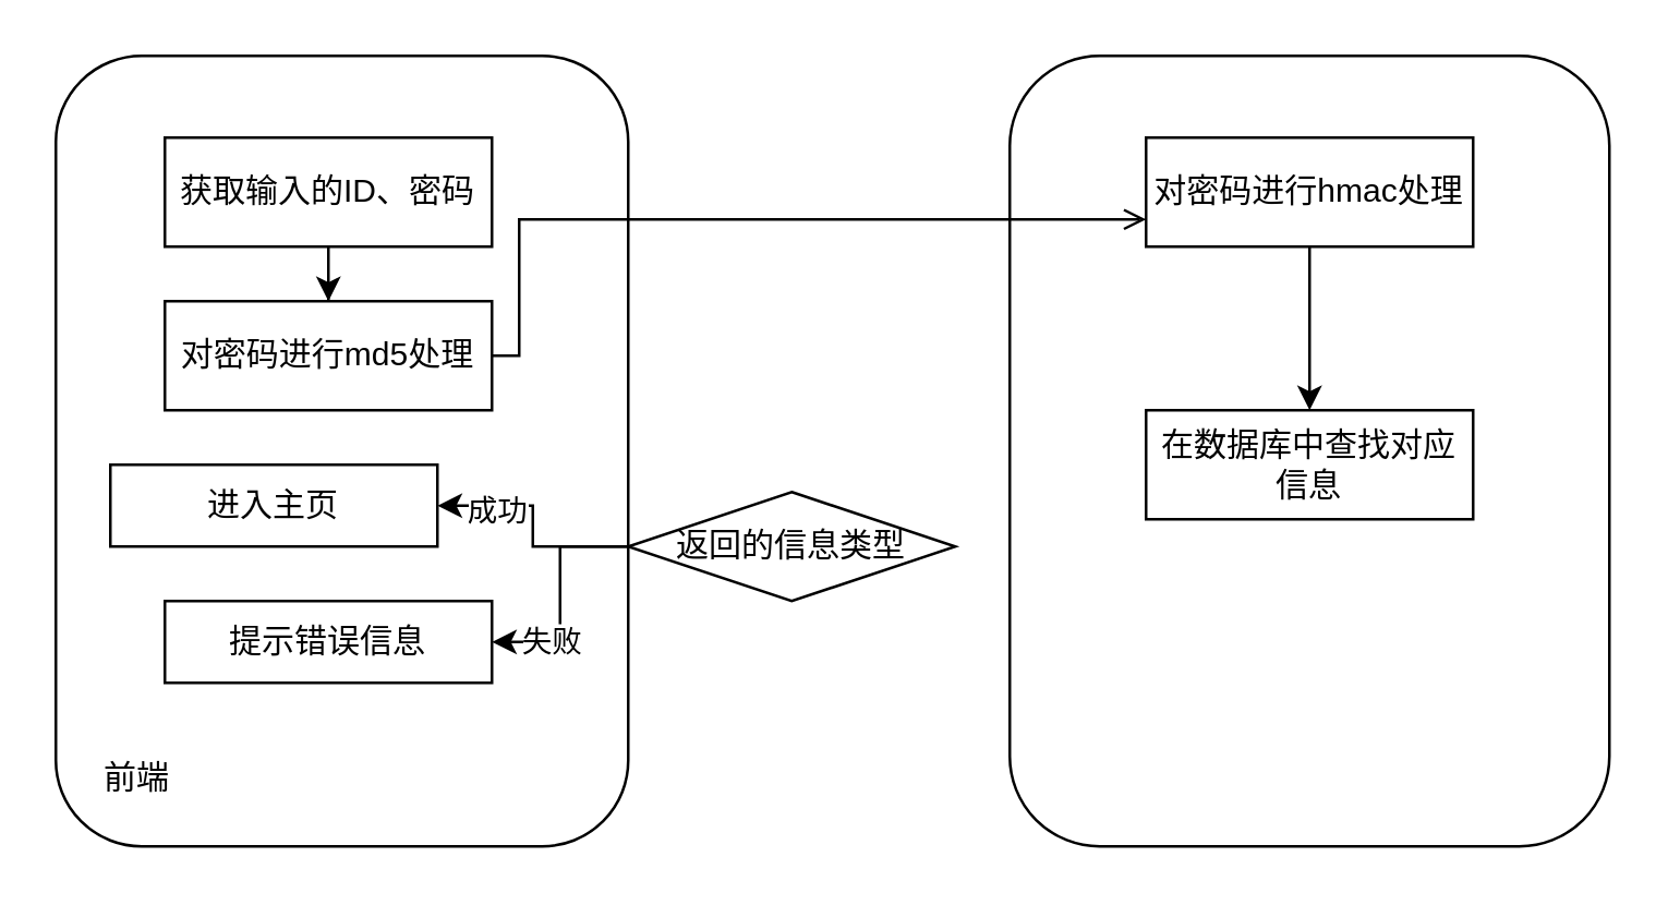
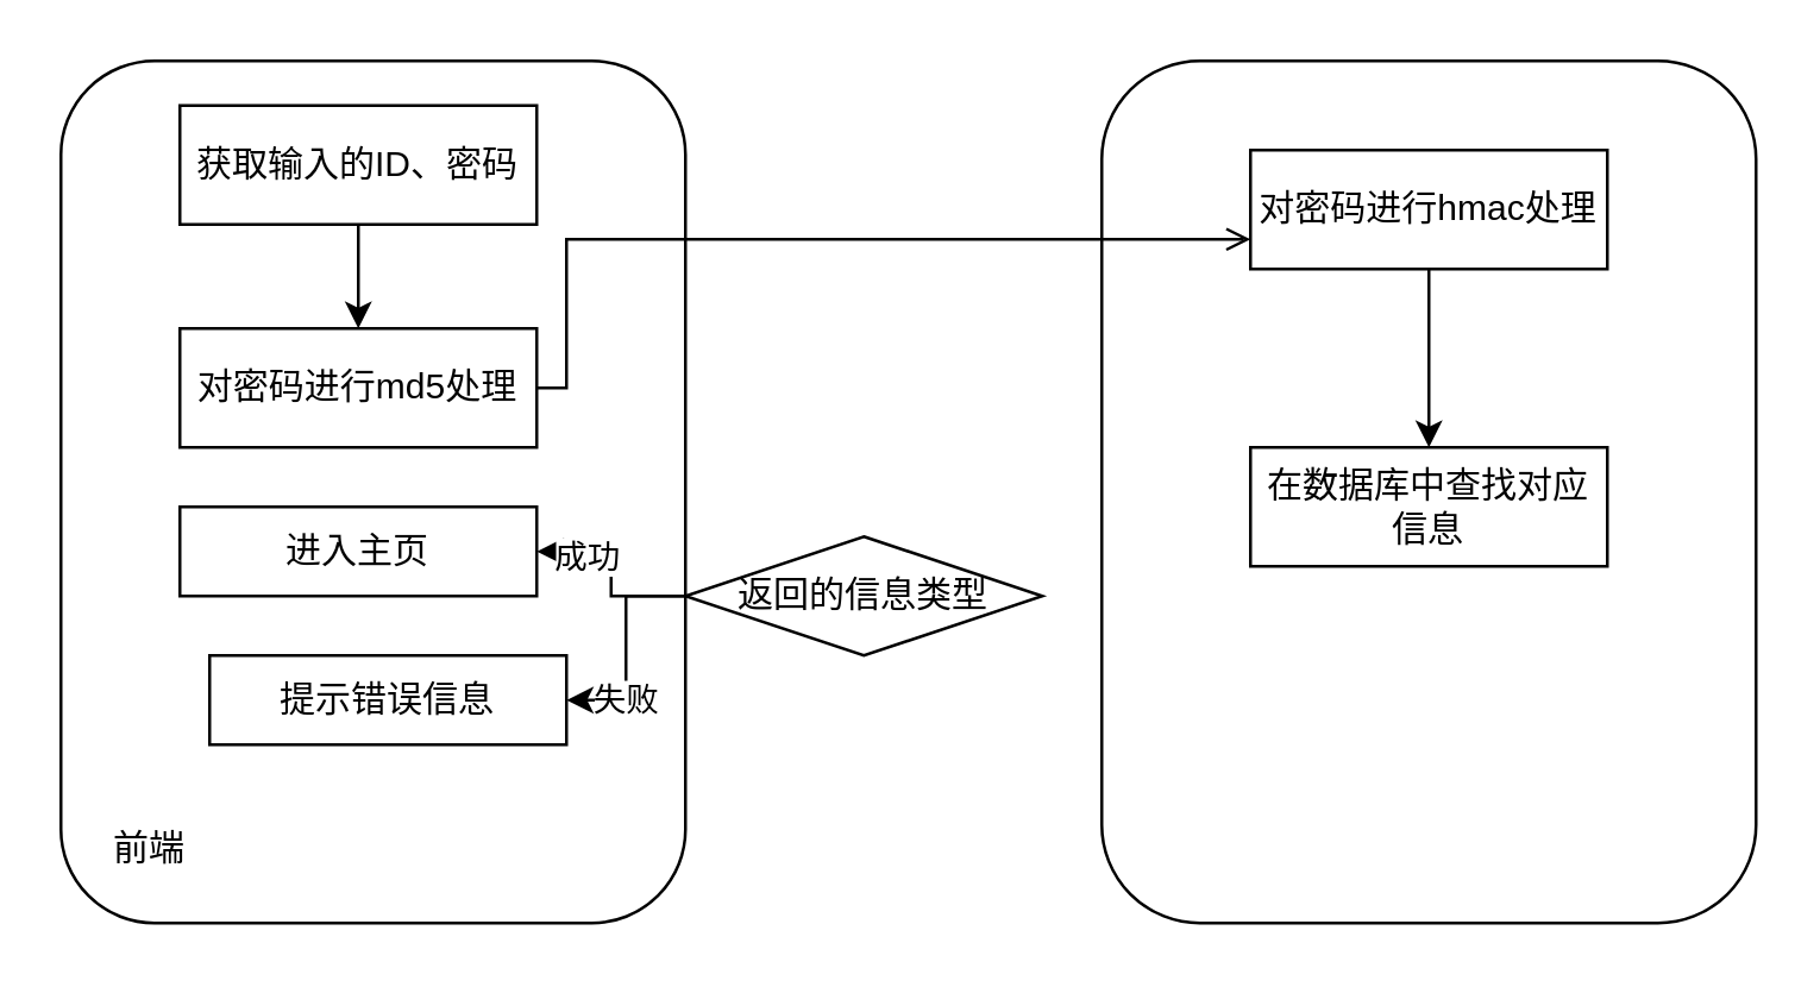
  <mxCell id="0" />
  <mxCell id="1" parent="0" />
  <mxCell id="2" value="" style="rounded=1;whiteSpace=wrap;html=1;" vertex="1" parent="1"><mxGeometry x="20" y="20" width="210" height="290" as="geometry" /></mxCell>
  <mxCell id="3" value="" style="rounded=1;whiteSpace=wrap;html=1;" vertex="1" parent="1"><mxGeometry x="370" y="20" width="220" height="290" as="geometry" /></mxCell>
  <mxCell id="4" value="前端" style="text;html=1;strokeColor=none;fillColor=none;align=center;verticalAlign=middle;whiteSpace=wrap;rounded=0;" vertex="1" parent="1"><mxGeometry x="20" y="270" width="60" height="30" as="geometry" /></mxCell>
  <mxCell id="5" value="" style="edgeStyle=orthogonalEdgeStyle;rounded=0;orthogonalLoop=1;jettySize=auto;html=1;" edge="1" parent="1" source="6" target="8"><mxGeometry relative="1" as="geometry" /></mxCell>
- <mxCell id="6" value="获取输入的ID、密码" style="rounded=0;whiteSpace=wrap;html=1;" vertex="1" parent="1"><mxGeometry x="60" y="50" width="120" height="40" as="geometry" /></mxCell>
+ <mxCell id="6" value="获取输入的ID、密码" style="rounded=0;whiteSpace=wrap;html=1;" vertex="1" parent="1"><mxGeometry x="60" y="35" width="120" height="40" as="geometry" /></mxCell>
  <mxCell id="7" value="" style="edgeStyle=orthogonalEdgeStyle;rounded=0;orthogonalLoop=1;jettySize=auto;html=1;endArrow=open;" edge="1" parent="1" source="8" target="10"><mxGeometry relative="1" as="geometry"><Array as="points"><mxPoint x="190" y="130" /><mxPoint x="190" y="80" /></Array></mxGeometry></mxCell>
  <mxCell id="8" value="对密码进行md5处理" style="whiteSpace=wrap;html=1;rounded=0;" vertex="1" parent="1"><mxGeometry x="60" y="110" width="120" height="40" as="geometry" /></mxCell>
  <mxCell id="9" value="" style="edgeStyle=orthogonalEdgeStyle;rounded=0;orthogonalLoop=1;jettySize=auto;html=1;" edge="1" parent="1" source="10" target="11"><mxGeometry relative="1" as="geometry" /></mxCell>
  <mxCell id="10" value="对密码进行hmac处理" style="whiteSpace=wrap;html=1;rounded=0;" vertex="1" parent="1"><mxGeometry x="420" y="50" width="120" height="40" as="geometry" /></mxCell>
  <mxCell id="11" value="在数据库中查找对应信息" style="whiteSpace=wrap;html=1;rounded=0;" vertex="1" parent="1"><mxGeometry x="420" y="150" width="120" height="40" as="geometry" /></mxCell>
  <mxCell id="12" value="" style="edgeStyle=orthogonalEdgeStyle;rounded=0;orthogonalLoop=1;jettySize=auto;html=1;" edge="1" parent="1" source="16" target="17"><mxGeometry relative="1" as="geometry" /></mxCell>
  <mxCell id="13" value="成功" style="edgeLabel;html=1;align=center;verticalAlign=middle;resizable=0;points=[];" vertex="1" connectable="0" parent="12"><mxGeometry x="0.508" y="1" relative="1" as="geometry"><mxPoint as="offset" /></mxGeometry></mxCell>
  <mxCell id="14" value="" style="edgeStyle=orthogonalEdgeStyle;rounded=0;orthogonalLoop=1;jettySize=auto;html=1;" edge="1" parent="1" source="16" target="18"><mxGeometry relative="1" as="geometry" /></mxCell>
  <mxCell id="15" value="失败" style="edgeLabel;html=1;align=center;verticalAlign=middle;resizable=0;points=[];" vertex="1" connectable="0" parent="14"><mxGeometry x="0.506" y="-1" relative="1" as="geometry"><mxPoint as="offset" /></mxGeometry></mxCell>
  <mxCell id="16" value="返回的信息类型" style="rhombus;whiteSpace=wrap;html=1;rounded=0;" vertex="1" parent="1"><mxGeometry x="230" y="180" width="120" height="40" as="geometry" /></mxCell>
- <mxCell id="17" value="进入主页" style="whiteSpace=wrap;html=1;rounded=0;" vertex="1" parent="1"><mxGeometry x="40" y="170" width="120" height="30" as="geometry" /></mxCell>
- <mxCell id="18" value="提示错误信息" style="whiteSpace=wrap;html=1;rounded=0;" vertex="1" parent="1"><mxGeometry x="60" y="220" width="120" height="30" as="geometry" /></mxCell>
+ <mxCell id="17" value="进入主页" style="whiteSpace=wrap;html=1;rounded=0;" vertex="1" parent="1"><mxGeometry x="60" y="170" width="120" height="30" as="geometry" /></mxCell>
+ <mxCell id="18" value="提示错误信息" style="whiteSpace=wrap;html=1;rounded=0;" vertex="1" parent="1"><mxGeometry x="70" y="220" width="120" height="30" as="geometry" /></mxCell>
